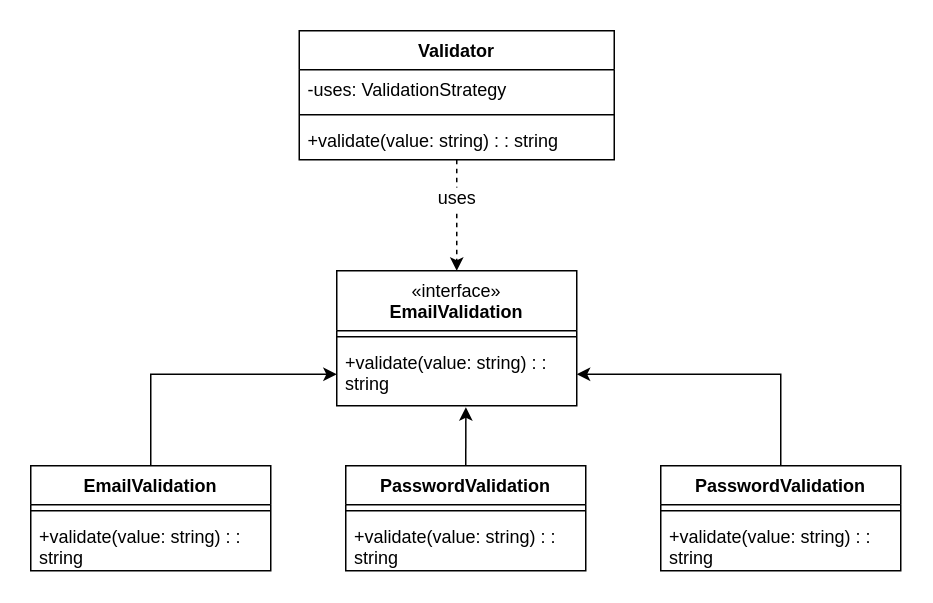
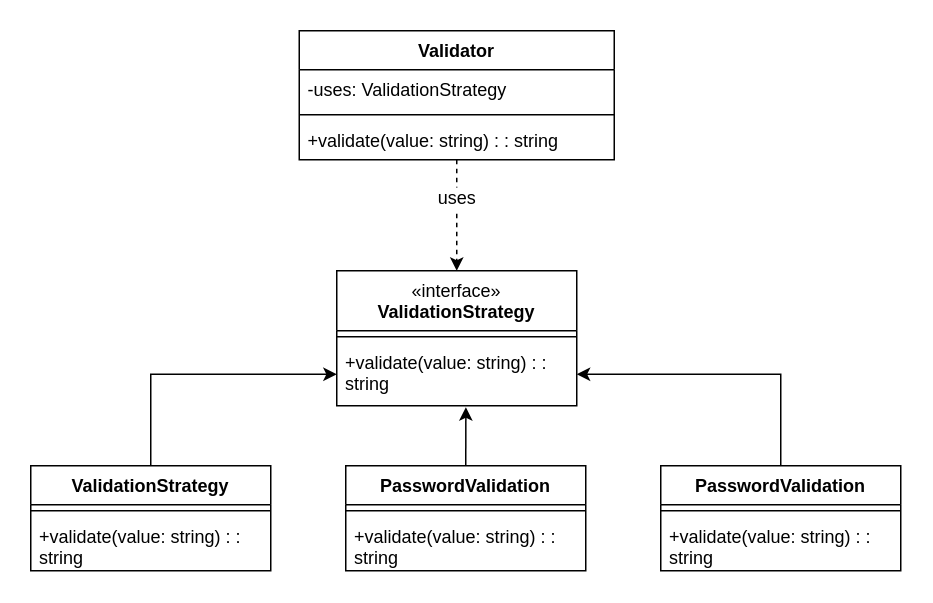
  <mxCell id="0" />
  <mxCell id="1" parent="0" />
  <mxCell id="2" style="edgeStyle=orthogonalEdgeStyle;rounded=0;orthogonalLoop=1;jettySize=auto;html=1;entryX=0.5;entryY=0;entryDx=0;entryDy=0;fontFamily=Helvetica;fontSize=12;fontColor=default;resizable=1;dashed=1;" edge="1" parent="1" source="4" target="19"><mxGeometry relative="1" as="geometry" /></mxCell>
  <mxCell id="3" value="uses" style="edgeLabel;html=1;align=center;verticalAlign=middle;resizable=0;points=[];strokeColor=default;fontFamily=Helvetica;fontSize=12;fontColor=default;fillColor=default;" vertex="1" connectable="0" parent="2"><mxGeometry x="-0.324" y="-1" relative="1" as="geometry"><mxPoint as="offset" /></mxGeometry></mxCell>
  <mxCell id="4" value="Validator" style="swimlane;fontStyle=1;align=center;verticalAlign=top;childLayout=stackLayout;horizontal=1;startSize=26;horizontalStack=0;resizeParent=1;resizeParentMax=0;resizeLast=0;collapsible=1;marginBottom=0;whiteSpace=wrap;html=1;" vertex="1" parent="1"><mxGeometry x="199" y="20" width="210" height="86" as="geometry" /></mxCell>
  <mxCell id="5" value="&lt;div&gt;-uses: ValidationStrategy&lt;/div&gt;" style="text;strokeColor=none;fillColor=none;align=left;verticalAlign=top;spacingLeft=4;spacingRight=4;overflow=hidden;rotatable=0;points=[[0,0.5],[1,0.5]];portConstraint=eastwest;whiteSpace=wrap;html=1;" vertex="1" parent="4"><mxGeometry y="26" width="210" height="26" as="geometry" /></mxCell>
  <mxCell id="6" value="" style="line;strokeWidth=1;fillColor=none;align=left;verticalAlign=middle;spacingTop=-1;spacingLeft=3;spacingRight=3;rotatable=0;labelPosition=right;points=[];portConstraint=eastwest;strokeColor=inherit;" vertex="1" parent="4"><mxGeometry y="52" width="210" height="8" as="geometry" /></mxCell>
  <mxCell id="7" value="+validate(value: string) : : string" style="text;strokeColor=none;fillColor=none;align=left;verticalAlign=top;spacingLeft=4;spacingRight=4;overflow=hidden;rotatable=0;points=[[0,0.5],[1,0.5]];portConstraint=eastwest;whiteSpace=wrap;html=1;" vertex="1" parent="4"><mxGeometry y="60" width="210" height="26" as="geometry" /></mxCell>
  <mxCell id="8" style="edgeStyle=orthogonalEdgeStyle;rounded=0;orthogonalLoop=1;jettySize=auto;html=1;exitX=0.5;exitY=0;exitDx=0;exitDy=0;entryX=1;entryY=0.5;entryDx=0;entryDy=0;fontFamily=Helvetica;fontSize=12;fontColor=default;resizable=1;" edge="1" parent="1" source="9" target="21"><mxGeometry relative="1" as="geometry" /></mxCell>
  <mxCell id="9" value="PasswordValidation" style="swimlane;fontStyle=1;align=center;verticalAlign=top;childLayout=stackLayout;horizontal=1;startSize=26;horizontalStack=0;resizeParent=1;resizeParentMax=0;resizeLast=0;collapsible=1;marginBottom=0;whiteSpace=wrap;html=1;" vertex="1" parent="1"><mxGeometry x="440" y="310" width="160" height="70" as="geometry" /></mxCell>
  <mxCell id="10" value="" style="line;strokeWidth=1;fillColor=none;align=left;verticalAlign=middle;spacingTop=-1;spacingLeft=3;spacingRight=3;rotatable=0;labelPosition=right;points=[];portConstraint=eastwest;strokeColor=inherit;" vertex="1" parent="9"><mxGeometry y="26" width="160" height="8" as="geometry" /></mxCell>
  <mxCell id="11" value="&lt;div&gt;+validate(value: string) : : string&lt;/div&gt;&lt;div&gt;&lt;br&gt;&lt;/div&gt;" style="text;strokeColor=none;fillColor=none;align=left;verticalAlign=top;spacingLeft=4;spacingRight=4;overflow=hidden;rotatable=0;points=[[0,0.5],[1,0.5]];portConstraint=eastwest;whiteSpace=wrap;html=1;" vertex="1" parent="9"><mxGeometry y="34" width="160" height="36" as="geometry" /></mxCell>
  <mxCell id="12" value="PasswordValidation" style="swimlane;fontStyle=1;align=center;verticalAlign=top;childLayout=stackLayout;horizontal=1;startSize=26;horizontalStack=0;resizeParent=1;resizeParentMax=0;resizeLast=0;collapsible=1;marginBottom=0;whiteSpace=wrap;html=1;swimlaneLine=1;" vertex="1" parent="1"><mxGeometry x="230" y="310" width="160" height="70" as="geometry"><mxRectangle x="340" y="440" width="100" height="30" as="alternateBounds" /></mxGeometry></mxCell>
  <mxCell id="13" value="" style="line;strokeWidth=1;fillColor=none;align=left;verticalAlign=middle;spacingTop=-1;spacingLeft=3;spacingRight=3;rotatable=0;labelPosition=right;points=[];portConstraint=eastwest;strokeColor=inherit;" vertex="1" parent="12"><mxGeometry y="26" width="160" height="8" as="geometry" /></mxCell>
  <mxCell id="14" value="&lt;div&gt;+validate(value: string) : : string&lt;/div&gt;&lt;div&gt;&lt;br&gt;&lt;/div&gt;" style="text;strokeColor=none;fillColor=none;align=left;verticalAlign=top;spacingLeft=4;spacingRight=4;overflow=hidden;rotatable=0;points=[[0,0.5],[1,0.5]];portConstraint=eastwest;whiteSpace=wrap;html=1;" vertex="1" parent="12"><mxGeometry y="34" width="160" height="36" as="geometry" /></mxCell>
  <mxCell id="15" style="edgeStyle=orthogonalEdgeStyle;rounded=0;orthogonalLoop=1;jettySize=auto;html=1;exitX=0.5;exitY=0;exitDx=0;exitDy=0;entryX=0;entryY=0.5;entryDx=0;entryDy=0;fontFamily=Helvetica;fontSize=12;fontColor=default;resizable=1;" edge="1" parent="1" source="16" target="21"><mxGeometry relative="1" as="geometry" /></mxCell>
- <mxCell id="16" value="EmailValidation" style="swimlane;fontStyle=1;align=center;verticalAlign=top;childLayout=stackLayout;horizontal=1;startSize=26;horizontalStack=0;resizeParent=1;resizeParentMax=0;resizeLast=0;collapsible=1;marginBottom=0;whiteSpace=wrap;html=1;" vertex="1" parent="1"><mxGeometry x="20" y="310" width="160" height="70" as="geometry" /></mxCell>
+ <mxCell id="16" value="ValidationStrategy" style="swimlane;fontStyle=1;align=center;verticalAlign=top;childLayout=stackLayout;horizontal=1;startSize=26;horizontalStack=0;resizeParent=1;resizeParentMax=0;resizeLast=0;collapsible=1;marginBottom=0;whiteSpace=wrap;html=1;" vertex="1" parent="1"><mxGeometry x="20" y="310" width="160" height="70" as="geometry" /></mxCell>
  <mxCell id="17" value="" style="line;strokeWidth=1;fillColor=none;align=left;verticalAlign=middle;spacingTop=-1;spacingLeft=3;spacingRight=3;rotatable=0;labelPosition=right;points=[];portConstraint=eastwest;strokeColor=inherit;" vertex="1" parent="16"><mxGeometry y="26" width="160" height="8" as="geometry" /></mxCell>
  <mxCell id="18" value="&lt;div&gt;+validate(value: string) : : string&lt;/div&gt;&lt;div&gt;&lt;br&gt;&lt;/div&gt;" style="text;strokeColor=none;fillColor=none;align=left;verticalAlign=top;spacingLeft=4;spacingRight=4;overflow=hidden;rotatable=0;points=[[0,0.5],[1,0.5]];portConstraint=eastwest;whiteSpace=wrap;html=1;" vertex="1" parent="16"><mxGeometry y="34" width="160" height="36" as="geometry" /></mxCell>
- <mxCell id="19" value="&lt;span style=&quot;font-weight: 400;&quot;&gt;«interface»&lt;/span&gt;&lt;br style=&quot;font-weight: 400;&quot;&gt;EmailValidation&lt;br&gt;&lt;div&gt;&lt;/div&gt;" style="swimlane;fontStyle=1;align=center;verticalAlign=top;childLayout=stackLayout;horizontal=1;startSize=40;horizontalStack=0;resizeParent=1;resizeParentMax=0;resizeLast=0;collapsible=1;marginBottom=0;whiteSpace=wrap;html=1;strokeColor=default;fontFamily=Helvetica;fontSize=12;fontColor=default;resizable=1;fillColor=default;" vertex="1" parent="1"><mxGeometry x="224" y="180" width="160" height="90" as="geometry" /></mxCell>
+ <mxCell id="19" value="&lt;span style=&quot;font-weight: 400;&quot;&gt;«interface»&lt;/span&gt;&lt;br style=&quot;font-weight: 400;&quot;&gt;ValidationStrategy&lt;br&gt;&lt;div&gt;&lt;/div&gt;" style="swimlane;fontStyle=1;align=center;verticalAlign=top;childLayout=stackLayout;horizontal=1;startSize=40;horizontalStack=0;resizeParent=1;resizeParentMax=0;resizeLast=0;collapsible=1;marginBottom=0;whiteSpace=wrap;html=1;strokeColor=default;fontFamily=Helvetica;fontSize=12;fontColor=default;resizable=1;fillColor=default;" vertex="1" parent="1"><mxGeometry x="224" y="180" width="160" height="90" as="geometry" /></mxCell>
  <mxCell id="20" value="" style="line;strokeWidth=1;fillColor=none;align=left;verticalAlign=middle;spacingTop=-1;spacingLeft=3;spacingRight=3;rotatable=0;labelPosition=right;points=[];portConstraint=eastwest;strokeColor=inherit;fontFamily=Helvetica;fontSize=12;fontColor=default;resizable=1;" vertex="1" parent="19"><mxGeometry y="40" width="160" height="8" as="geometry" /></mxCell>
  <mxCell id="21" value="&lt;div&gt;+validate(value: string) : : string&lt;/div&gt;&lt;div&gt;&lt;br&gt;&lt;/div&gt;" style="text;strokeColor=none;fillColor=none;align=left;verticalAlign=top;spacingLeft=4;spacingRight=4;overflow=hidden;rotatable=0;points=[[0,0.5],[1,0.5]];portConstraint=eastwest;whiteSpace=wrap;html=1;fontFamily=Helvetica;fontSize=12;fontColor=default;resizable=1;" vertex="1" parent="19"><mxGeometry y="48" width="160" height="42" as="geometry" /></mxCell>
  <mxCell id="22" style="edgeStyle=orthogonalEdgeStyle;rounded=0;orthogonalLoop=1;jettySize=auto;html=1;exitX=0.5;exitY=0;exitDx=0;exitDy=0;entryX=0.538;entryY=1.024;entryDx=0;entryDy=0;entryPerimeter=0;fontFamily=Helvetica;fontSize=12;fontColor=default;resizable=1;" edge="1" parent="1" source="12" target="21"><mxGeometry relative="1" as="geometry" /></mxCell>
